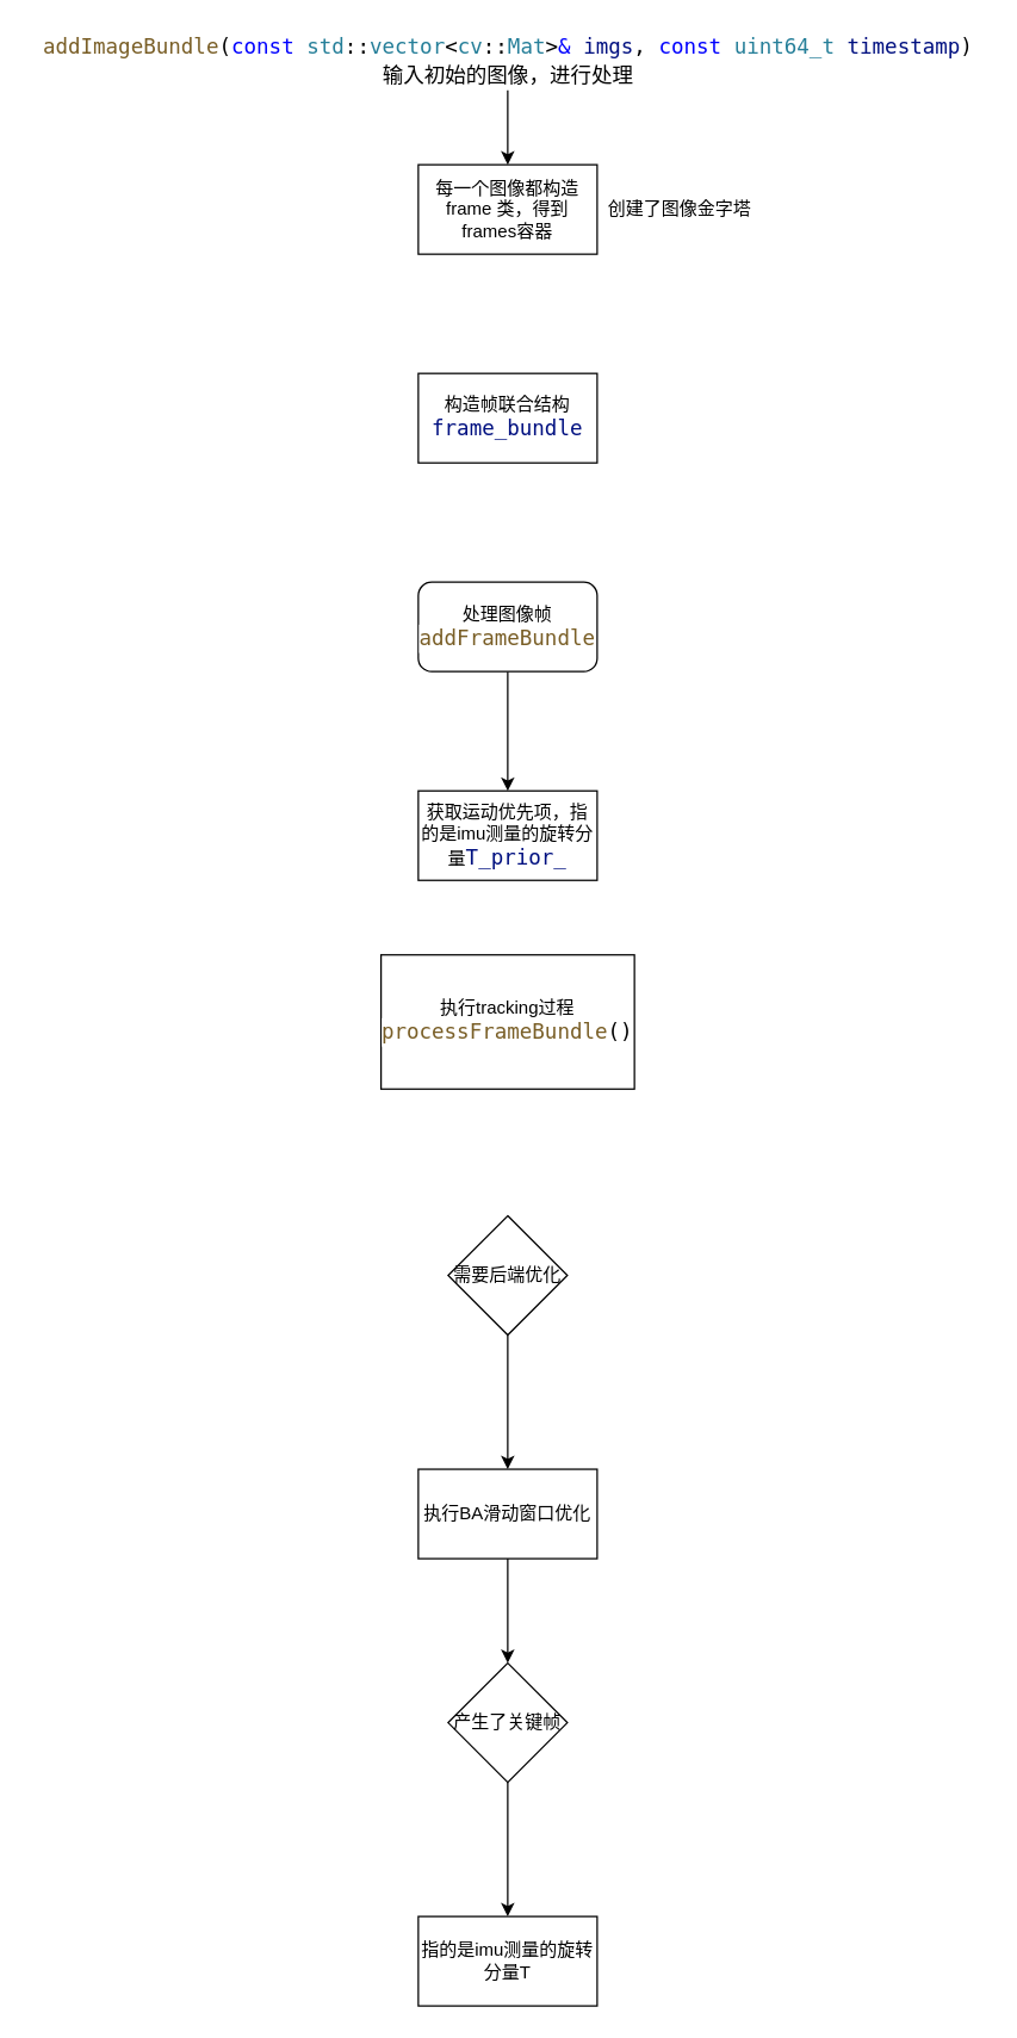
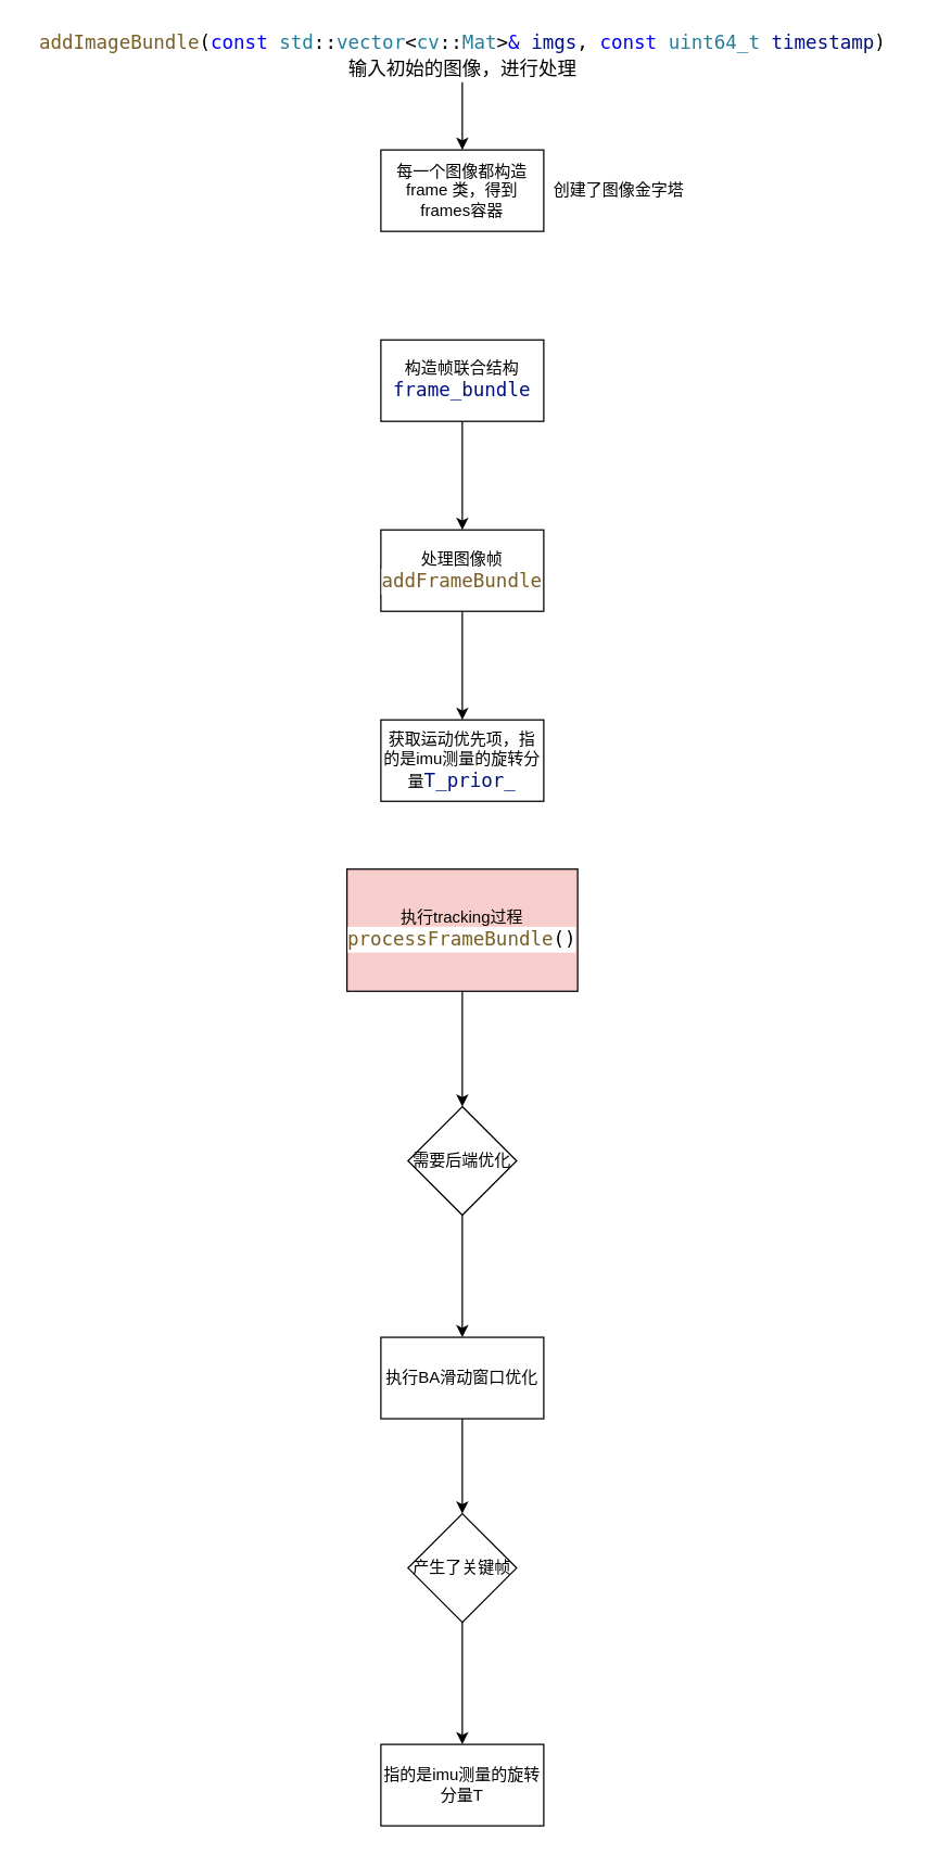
  <mxCell id="0" />
  <mxCell id="1" parent="0" />
  <mxCell id="2" value="" style="edgeStyle=orthogonalEdgeStyle;rounded=0;orthogonalLoop=1;jettySize=auto;html=1;" edge="1" parent="1" source="3" target="4"><mxGeometry relative="1" as="geometry" /></mxCell>
  <mxCell id="3" value="&lt;div style=&quot;background-color: rgb(255 , 255 , 255) ; font-family: &amp;#34;droid sans mono&amp;#34; , &amp;#34;monospace&amp;#34; , monospace , &amp;#34;droid sans fallback&amp;#34; ; font-size: 14px ; line-height: 19px&quot;&gt;&lt;span style=&quot;color: #795e26&quot;&gt;addImageBundle&lt;/span&gt;(&lt;span style=&quot;color: #0000ff&quot;&gt;const&lt;/span&gt; &lt;span style=&quot;color: #267f99&quot;&gt;std&lt;/span&gt;::&lt;span style=&quot;color: #267f99&quot;&gt;vector&lt;/span&gt;&amp;lt;&lt;span style=&quot;color: #267f99&quot;&gt;cv&lt;/span&gt;::&lt;span style=&quot;color: #267f99&quot;&gt;Mat&lt;/span&gt;&amp;gt;&lt;span style=&quot;color: #0000ff&quot;&gt;&amp;amp;&lt;/span&gt; &lt;span style=&quot;color: #001080&quot;&gt;imgs&lt;/span&gt;, &lt;span style=&quot;color: #0000ff&quot;&gt;const&lt;/span&gt; &lt;span style=&quot;color: #267f99&quot;&gt;uint64_t&lt;/span&gt; &lt;span style=&quot;color: #001080&quot;&gt;timestamp&lt;/span&gt;)&lt;/div&gt;&lt;div style=&quot;background-color: rgb(255 , 255 , 255) ; font-family: &amp;#34;droid sans mono&amp;#34; , &amp;#34;monospace&amp;#34; , monospace , &amp;#34;droid sans fallback&amp;#34; ; font-size: 14px ; line-height: 19px&quot;&gt;输入初始的图像，进行处理&lt;/div&gt;" style="text;html=1;align=center;verticalAlign=middle;resizable=0;points=[];autosize=1;strokeColor=none;fillColor=none;" vertex="1" parent="1"><mxGeometry x="20" y="20" width="640" height="40" as="geometry" /></mxCell>
  <mxCell id="4" value="每一个图像都构造frame 类，得到frames容器" style="whiteSpace=wrap;html=1;" vertex="1" parent="1"><mxGeometry x="280" y="110" width="120" height="60" as="geometry" /></mxCell>
+ <mxCell id="5" value="" style="edgeStyle=orthogonalEdgeStyle;rounded=0;orthogonalLoop=1;jettySize=auto;html=1;" edge="1" parent="1" source="6" target="9"><mxGeometry relative="1" as="geometry" /></mxCell>
  <mxCell id="6" value="构造帧联合结构&lt;br&gt;&lt;div style=&quot;background-color: rgb(255 , 255 , 255) ; font-family: &amp;#34;droid sans mono&amp;#34; , &amp;#34;monospace&amp;#34; , monospace , &amp;#34;droid sans fallback&amp;#34; ; font-size: 14px ; line-height: 19px&quot;&gt;&lt;span style=&quot;color: #001080&quot;&gt;frame_bundle&lt;/span&gt;&lt;/div&gt;" style="whiteSpace=wrap;html=1;" vertex="1" parent="1"><mxGeometry x="280" y="250" width="120" height="60" as="geometry" /></mxCell>
  <mxCell id="7" value="创建了图像金字塔" style="text;html=1;align=center;verticalAlign=middle;resizable=0;points=[];autosize=1;strokeColor=none;fillColor=none;" vertex="1" parent="1"><mxGeometry x="400" y="130" width="110" height="20" as="geometry" /></mxCell>
  <mxCell id="8" value="" style="edgeStyle=orthogonalEdgeStyle;rounded=0;orthogonalLoop=1;jettySize=auto;html=1;" edge="1" parent="1" source="9" target="10"><mxGeometry relative="1" as="geometry" /></mxCell>
- <mxCell id="9" value="处理图像帧&lt;span style=&quot;color: rgb(0 , 16 , 128) ; background-color: rgb(255 , 255 , 255) ; font-family: &amp;#34;droid sans mono&amp;#34; , &amp;#34;monospace&amp;#34; , monospace , &amp;#34;droid sans fallback&amp;#34; ; font-size: 14px&quot;&gt;&lt;br&gt;&lt;/span&gt;&lt;div style=&quot;background-color: rgb(255 , 255 , 255) ; font-family: &amp;#34;droid sans mono&amp;#34; , &amp;#34;monospace&amp;#34; , monospace , &amp;#34;droid sans fallback&amp;#34; ; font-size: 14px ; line-height: 19px&quot;&gt;&lt;span style=&quot;color: #795e26&quot;&gt;addFrameBundle&lt;/span&gt;&lt;/div&gt;" style="whiteSpace=wrap;html=1;rounded=1;" vertex="1" parent="1"><mxGeometry x="280" y="390" width="120" height="60" as="geometry" /></mxCell>
+ <mxCell id="9" value="处理图像帧&lt;span style=&quot;color: rgb(0 , 16 , 128) ; background-color: rgb(255 , 255 , 255) ; font-family: &amp;#34;droid sans mono&amp;#34; , &amp;#34;monospace&amp;#34; , monospace , &amp;#34;droid sans fallback&amp;#34; ; font-size: 14px&quot;&gt;&lt;br&gt;&lt;/span&gt;&lt;div style=&quot;background-color: rgb(255 , 255 , 255) ; font-family: &amp;#34;droid sans mono&amp;#34; , &amp;#34;monospace&amp;#34; , monospace , &amp;#34;droid sans fallback&amp;#34; ; font-size: 14px ; line-height: 19px&quot;&gt;&lt;span style=&quot;color: #795e26&quot;&gt;addFrameBundle&lt;/span&gt;&lt;/div&gt;" style="whiteSpace=wrap;html=1;" vertex="1" parent="1"><mxGeometry x="280" y="390" width="120" height="60" as="geometry" /></mxCell>
  <mxCell id="10" value="获取运动优先项，指的是imu测量的旋转分量&lt;span style=&quot;color: rgb(0 , 16 , 128) ; background-color: rgb(255 , 255 , 255) ; font-family: &amp;#34;droid sans mono&amp;#34; , &amp;#34;monospace&amp;#34; , monospace , &amp;#34;droid sans fallback&amp;#34; ; font-size: 14px&quot;&gt;T_prior_&lt;/span&gt;" style="whiteSpace=wrap;html=1;" vertex="1" parent="1"><mxGeometry x="280" y="530" width="120" height="60" as="geometry" /></mxCell>
- <mxCell id="12" value="执行tracking过程&lt;br&gt;&lt;div style=&quot;background-color: rgb(255 , 255 , 255) ; font-family: &amp;#34;droid sans mono&amp;#34; , &amp;#34;monospace&amp;#34; , monospace , &amp;#34;droid sans fallback&amp;#34; ; font-size: 14px ; line-height: 19px&quot;&gt;&lt;span style=&quot;color: #795e26&quot;&gt;processFrameBundle&lt;/span&gt;()&lt;/div&gt;" style="whiteSpace=wrap;html=1;" vertex="1" parent="1"><mxGeometry x="255" y="640" width="170" height="90" as="geometry" /></mxCell>
+ <mxCell id="11" value="" style="edgeStyle=orthogonalEdgeStyle;rounded=0;orthogonalLoop=1;jettySize=auto;html=1;" edge="1" parent="1" source="12" target="14"><mxGeometry relative="1" as="geometry" /></mxCell>
+ <mxCell id="12" value="执行tracking过程&lt;br&gt;&lt;div style=&quot;background-color: rgb(255 , 255 , 255) ; font-family: &amp;#34;droid sans mono&amp;#34; , &amp;#34;monospace&amp;#34; , monospace , &amp;#34;droid sans fallback&amp;#34; ; font-size: 14px ; line-height: 19px&quot;&gt;&lt;span style=&quot;color: #795e26&quot;&gt;processFrameBundle&lt;/span&gt;()&lt;/div&gt;" style="whiteSpace=wrap;html=1;fillColor=#f8cecc;" vertex="1" parent="1"><mxGeometry x="255" y="640" width="170" height="90" as="geometry" /></mxCell>
  <mxCell id="13" value="" style="edgeStyle=orthogonalEdgeStyle;rounded=0;orthogonalLoop=1;jettySize=auto;html=1;" edge="1" parent="1" source="14" target="16"><mxGeometry relative="1" as="geometry" /></mxCell>
  <mxCell id="14" value="需要后端优化" style="rhombus;whiteSpace=wrap;html=1;" vertex="1" parent="1"><mxGeometry x="300" y="815" width="80" height="80" as="geometry" /></mxCell>
  <mxCell id="15" value="" style="edgeStyle=orthogonalEdgeStyle;rounded=0;orthogonalLoop=1;jettySize=auto;html=1;" edge="1" parent="1" source="16" target="18"><mxGeometry relative="1" as="geometry" /></mxCell>
  <mxCell id="16" value="执行BA滑动窗口优化" style="whiteSpace=wrap;html=1;" vertex="1" parent="1"><mxGeometry x="280" y="985" width="120" height="60" as="geometry" /></mxCell>
  <mxCell id="17" value="" style="edgeStyle=orthogonalEdgeStyle;rounded=0;orthogonalLoop=1;jettySize=auto;html=1;" edge="1" parent="1" source="18" target="19"><mxGeometry relative="1" as="geometry" /></mxCell>
  <mxCell id="18" value="产生了关键帧" style="rhombus;whiteSpace=wrap;html=1;" vertex="1" parent="1"><mxGeometry x="300" y="1115" width="80" height="80" as="geometry" /></mxCell>
  <mxCell id="19" value="指的是imu测量的旋转分量T" style="whiteSpace=wrap;html=1;" vertex="1" parent="1"><mxGeometry x="280" y="1285" width="120" height="60" as="geometry" /></mxCell>
